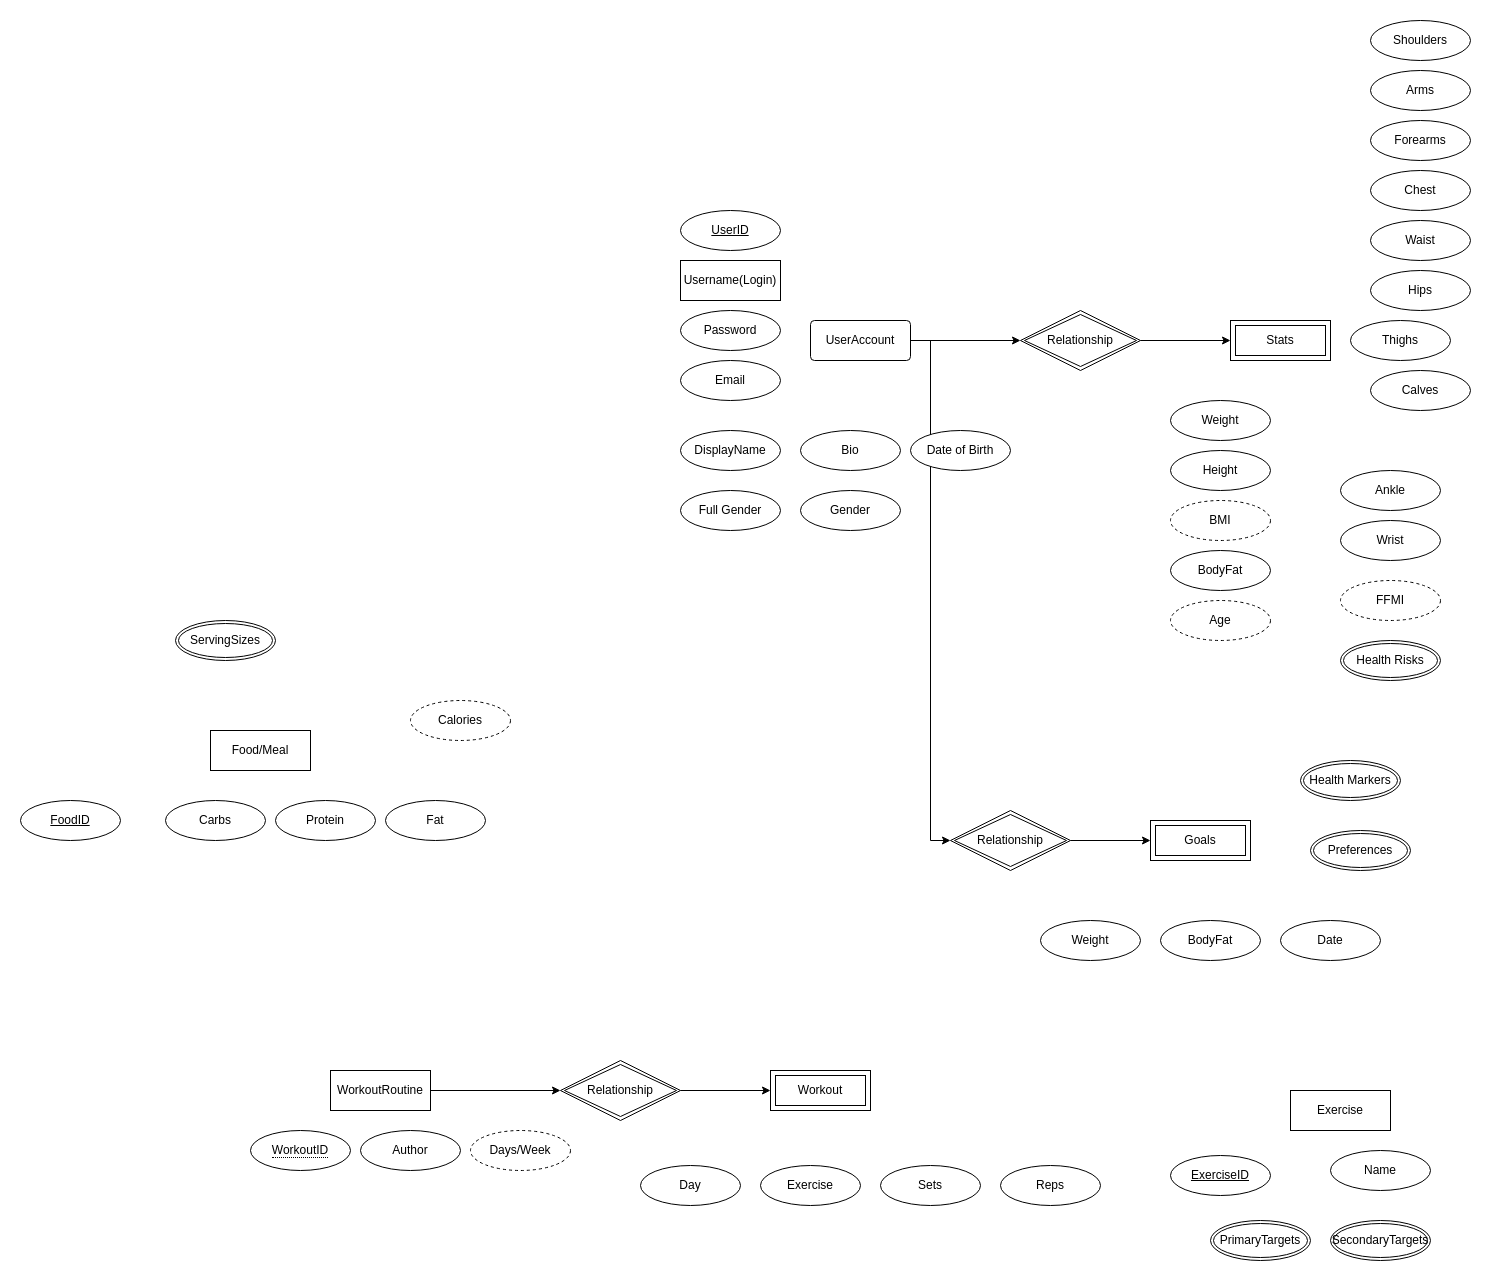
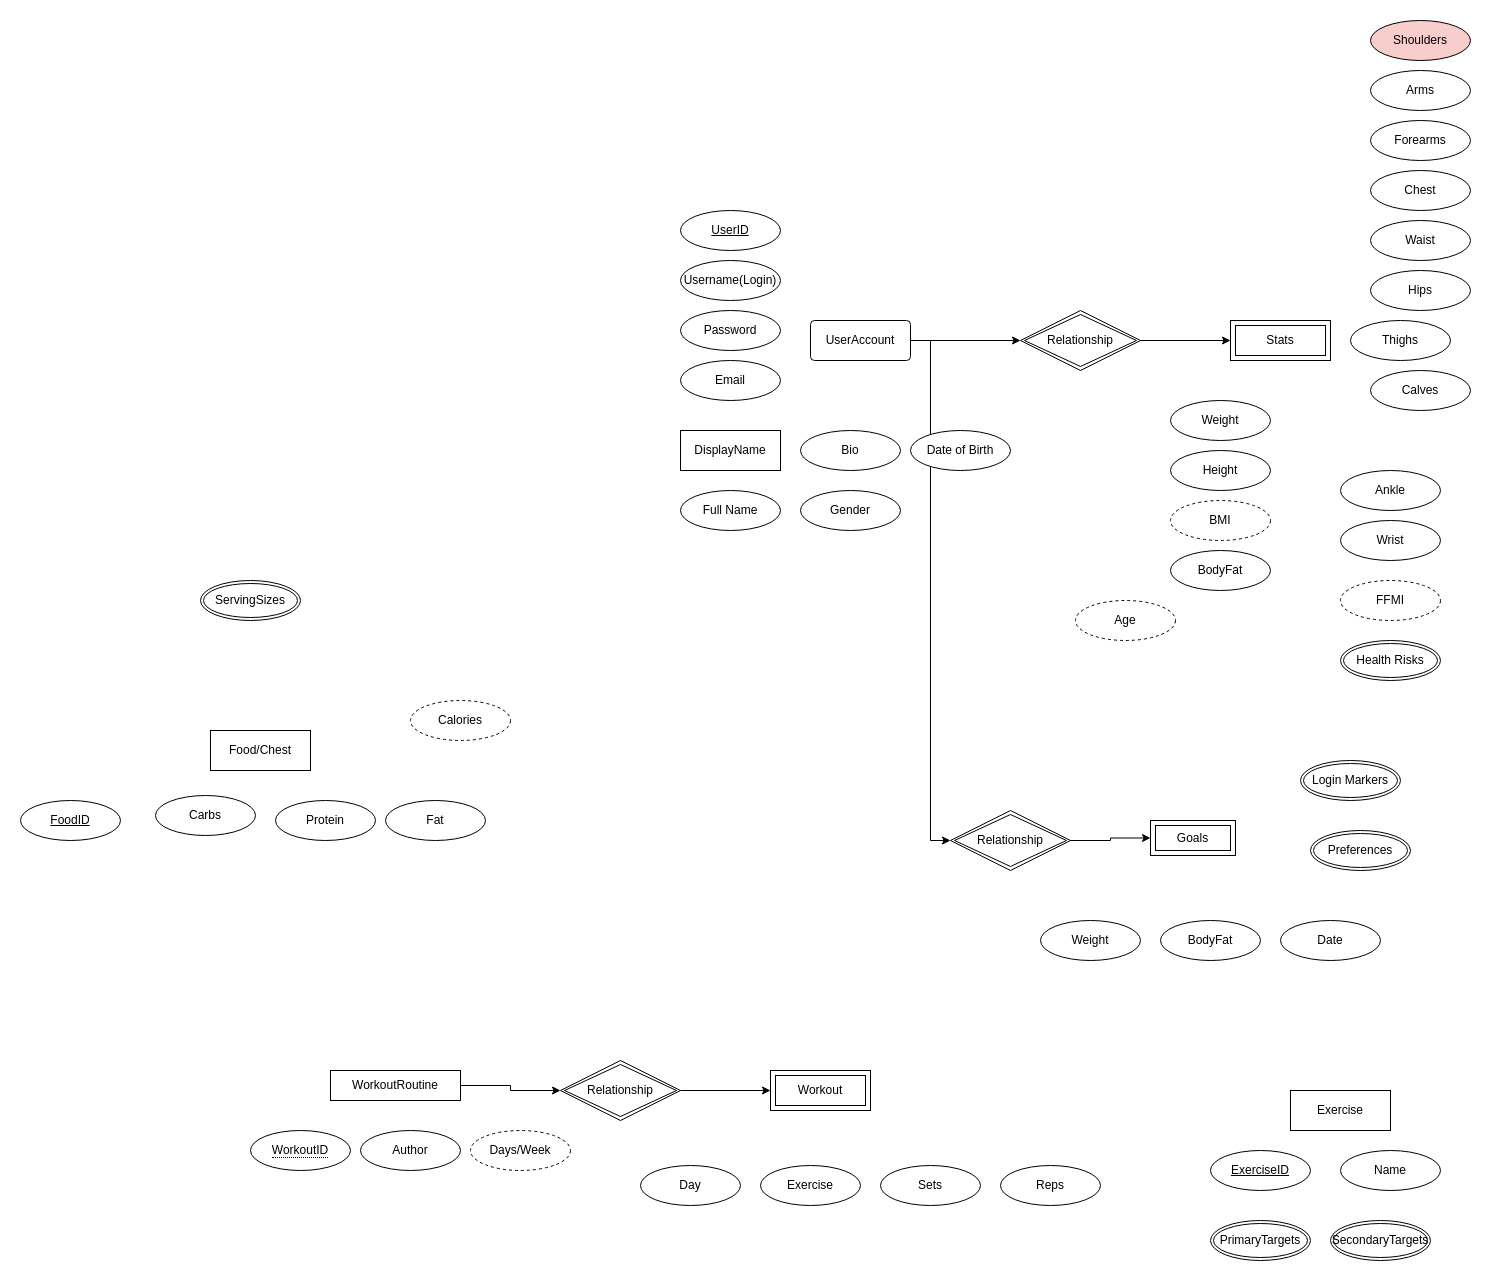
  <mxCell id="0" />
  <mxCell id="1" parent="0" />
  <mxCell id="2" style="edgeStyle=orthogonalEdgeStyle;rounded=0;orthogonalLoop=1;jettySize=auto;html=1;exitX=1;exitY=0.5;exitDx=0;exitDy=0;" edge="1" parent="1" source="4" target="15"><mxGeometry relative="1" as="geometry" /></mxCell>
  <mxCell id="3" style="edgeStyle=orthogonalEdgeStyle;rounded=0;orthogonalLoop=1;jettySize=auto;html=1;exitX=1;exitY=0.5;exitDx=0;exitDy=0;entryX=0;entryY=0.5;entryDx=0;entryDy=0;" edge="1" parent="1" source="4" target="35"><mxGeometry relative="1" as="geometry" /></mxCell>
  <mxCell id="4" value="UserAccount" style="rounded=1;arcSize=10;whiteSpace=wrap;html=1;align=center;" vertex="1" parent="1"><mxGeometry x="810" y="320" width="100" height="40" as="geometry" /></mxCell>
- <mxCell id="5" value="Username(Login)" style="whiteSpace=wrap;html=1;align=center;rounded=0;" vertex="1" parent="1"><mxGeometry x="680" y="260" width="100" height="40" as="geometry" /></mxCell>
+ <mxCell id="5" value="Username(Login)" style="ellipse;whiteSpace=wrap;html=1;align=center;" vertex="1" parent="1"><mxGeometry x="680" y="260" width="100" height="40" as="geometry" /></mxCell>
  <mxCell id="6" value="Password" style="ellipse;whiteSpace=wrap;html=1;align=center;" vertex="1" parent="1"><mxGeometry x="680" y="310" width="100" height="40" as="geometry" /></mxCell>
  <mxCell id="7" value="UserID" style="ellipse;whiteSpace=wrap;html=1;align=center;fontStyle=4;" vertex="1" parent="1"><mxGeometry x="680" y="210" width="100" height="40" as="geometry" /></mxCell>
  <mxCell id="8" value="Bio" style="ellipse;whiteSpace=wrap;html=1;align=center;" vertex="1" parent="1"><mxGeometry x="800" y="430" width="100" height="40" as="geometry" /></mxCell>
  <mxCell id="9" value="Date of Birth" style="ellipse;whiteSpace=wrap;html=1;align=center;" vertex="1" parent="1"><mxGeometry x="910" y="430" width="100" height="40" as="geometry" /></mxCell>
- <mxCell id="10" value="DisplayName" style="ellipse;whiteSpace=wrap;html=1;align=center;" vertex="1" parent="1"><mxGeometry x="680" y="430" width="100" height="40" as="geometry" /></mxCell>
- <mxCell id="11" value="Full Gender" style="ellipse;whiteSpace=wrap;html=1;align=center;" vertex="1" parent="1"><mxGeometry x="680" y="490" width="100" height="40" as="geometry" /></mxCell>
+ <mxCell id="10" value="DisplayName" style="whiteSpace=wrap;html=1;align=center;rounded=0;" vertex="1" parent="1"><mxGeometry x="680" y="430" width="100" height="40" as="geometry" /></mxCell>
+ <mxCell id="11" value="Full Name" style="ellipse;whiteSpace=wrap;html=1;align=center;" vertex="1" parent="1"><mxGeometry x="680" y="490" width="100" height="40" as="geometry" /></mxCell>
  <mxCell id="12" value="Gender" style="ellipse;whiteSpace=wrap;html=1;align=center;" vertex="1" parent="1"><mxGeometry x="800" y="490" width="100" height="40" as="geometry" /></mxCell>
  <mxCell id="13" value="Email" style="ellipse;whiteSpace=wrap;html=1;align=center;" vertex="1" parent="1"><mxGeometry x="680" y="360" width="100" height="40" as="geometry" /></mxCell>
  <mxCell id="14" style="edgeStyle=orthogonalEdgeStyle;rounded=0;orthogonalLoop=1;jettySize=auto;html=1;exitX=1;exitY=0.5;exitDx=0;exitDy=0;" edge="1" parent="1" source="15" target="16"><mxGeometry relative="1" as="geometry" /></mxCell>
  <mxCell id="15" value="Relationship" style="shape=rhombus;double=1;perimeter=rhombusPerimeter;whiteSpace=wrap;html=1;align=center;" vertex="1" parent="1"><mxGeometry x="1020" y="310" width="120" height="60" as="geometry" /></mxCell>
  <mxCell id="16" value="Stats" style="shape=ext;margin=3;double=1;whiteSpace=wrap;html=1;align=center;" vertex="1" parent="1"><mxGeometry x="1230" y="320" width="100" height="40" as="geometry" /></mxCell>
  <mxCell id="17" value="Weight" style="ellipse;whiteSpace=wrap;html=1;align=center;" vertex="1" parent="1"><mxGeometry x="1170" y="400" width="100" height="40" as="geometry" /></mxCell>
  <mxCell id="18" value="Height" style="ellipse;whiteSpace=wrap;html=1;align=center;" vertex="1" parent="1"><mxGeometry x="1170" y="450" width="100" height="40" as="geometry" /></mxCell>
  <mxCell id="19" value="BodyFat" style="ellipse;whiteSpace=wrap;html=1;align=center;" vertex="1" parent="1"><mxGeometry x="1170" y="550" width="100" height="40" as="geometry" /></mxCell>
- <mxCell id="20" value="Age" style="ellipse;whiteSpace=wrap;html=1;align=center;dashed=1;" vertex="1" parent="1"><mxGeometry x="1170" y="600" width="100" height="40" as="geometry" /></mxCell>
+ <mxCell id="20" value="Age" style="ellipse;whiteSpace=wrap;html=1;align=center;dashed=1;" vertex="1" parent="1"><mxGeometry x="1075" y="600" width="100" height="40" as="geometry" /></mxCell>
  <mxCell id="21" value="BMI" style="ellipse;whiteSpace=wrap;html=1;align=center;dashed=1;" vertex="1" parent="1"><mxGeometry x="1170" y="500" width="100" height="40" as="geometry" /></mxCell>
  <mxCell id="22" value="Chest" style="ellipse;whiteSpace=wrap;html=1;align=center;" vertex="1" parent="1"><mxGeometry x="1370" width="100" height="40" as="geometry" y="170" /></mxCell>
  <mxCell id="23" value="Waist" style="ellipse;whiteSpace=wrap;html=1;align=center;" vertex="1" parent="1"><mxGeometry x="1370" y="220" width="100" height="40" as="geometry" /></mxCell>
  <mxCell id="24" value="Hips" style="ellipse;whiteSpace=wrap;html=1;align=center;" vertex="1" parent="1"><mxGeometry x="1370" y="270" width="100" height="40" as="geometry" /></mxCell>
  <mxCell id="25" value="Thighs" style="ellipse;whiteSpace=wrap;html=1;align=center;" vertex="1" parent="1"><mxGeometry x="1350" y="320" width="100" height="40" as="geometry" /></mxCell>
  <mxCell id="26" value="Forearms" style="ellipse;whiteSpace=wrap;html=1;align=center;" vertex="1" parent="1"><mxGeometry x="1370" y="120" width="100" height="40" as="geometry" /></mxCell>
  <mxCell id="27" value="Calves" style="ellipse;whiteSpace=wrap;html=1;align=center;" vertex="1" parent="1"><mxGeometry x="1370" y="370" width="100" height="40" as="geometry" /></mxCell>
- <mxCell id="28" value="Shoulders&lt;br&gt;" style="ellipse;whiteSpace=wrap;html=1;align=center;" vertex="1" parent="1"><mxGeometry x="1370" y="20" width="100" height="40" as="geometry" /></mxCell>
+ <mxCell id="28" value="Shoulders&lt;br&gt;" style="ellipse;whiteSpace=wrap;html=1;align=center;fillColor=#f8cecc;" vertex="1" parent="1"><mxGeometry x="1370" y="20" width="100" height="40" as="geometry" /></mxCell>
  <mxCell id="29" value="Arms" style="ellipse;whiteSpace=wrap;html=1;align=center;" vertex="1" parent="1"><mxGeometry x="1370" y="70" width="100" height="40" as="geometry" /></mxCell>
  <mxCell id="30" value="Wrist" style="ellipse;whiteSpace=wrap;html=1;align=center;" vertex="1" parent="1"><mxGeometry x="1340" y="520" width="100" height="40" as="geometry" /></mxCell>
  <mxCell id="31" value="Ankle" style="ellipse;whiteSpace=wrap;html=1;align=center;" vertex="1" parent="1"><mxGeometry x="1340" y="470" width="100" height="40" as="geometry" /></mxCell>
  <mxCell id="32" value="FFMI" style="ellipse;whiteSpace=wrap;html=1;align=center;dashed=1;" vertex="1" parent="1"><mxGeometry x="1340" y="580" width="100" height="40" as="geometry" /></mxCell>
  <mxCell id="33" value="Health Risks" style="ellipse;shape=doubleEllipse;margin=3;whiteSpace=wrap;html=1;align=center;" vertex="1" parent="1"><mxGeometry x="1340" y="640" width="100" height="40" as="geometry" /></mxCell>
  <mxCell id="34" style="edgeStyle=orthogonalEdgeStyle;rounded=0;orthogonalLoop=1;jettySize=auto;html=1;exitX=1;exitY=0.5;exitDx=0;exitDy=0;entryX=0;entryY=0.5;entryDx=0;entryDy=0;" edge="1" parent="1" source="35" target="36"><mxGeometry relative="1" as="geometry" /></mxCell>
  <mxCell id="35" value="Relationship" style="shape=rhombus;double=1;perimeter=rhombusPerimeter;whiteSpace=wrap;html=1;align=center;" vertex="1" parent="1"><mxGeometry x="950" y="810" width="120" height="60" as="geometry" /></mxCell>
- <mxCell id="36" value="Goals" style="shape=ext;margin=3;double=1;whiteSpace=wrap;html=1;align=center;" vertex="1" parent="1"><mxGeometry x="1150" y="820" width="100" height="40" as="geometry" /></mxCell>
+ <mxCell id="36" value="Goals" style="shape=ext;margin=3;double=1;whiteSpace=wrap;html=1;align=center;" vertex="1" parent="1"><mxGeometry x="1150" y="820" width="85" height="35" as="geometry" /></mxCell>
  <mxCell id="37" value="Weight" style="ellipse;whiteSpace=wrap;html=1;align=center;" vertex="1" parent="1"><mxGeometry x="1040" y="920" width="100" height="40" as="geometry" /></mxCell>
  <mxCell id="38" value="BodyFat" style="ellipse;whiteSpace=wrap;html=1;align=center;" vertex="1" parent="1"><mxGeometry x="1160" y="920" width="100" height="40" as="geometry" /></mxCell>
  <mxCell id="39" value="Date" style="ellipse;whiteSpace=wrap;html=1;align=center;" vertex="1" parent="1"><mxGeometry x="1280" y="920" width="100" height="40" as="geometry" /></mxCell>
  <mxCell id="40" value="Preferences" style="ellipse;shape=doubleEllipse;margin=3;whiteSpace=wrap;html=1;align=center;" vertex="1" parent="1"><mxGeometry x="1310" y="830" width="100" height="40" as="geometry" /></mxCell>
- <mxCell id="41" value="Health Markers" style="ellipse;shape=doubleEllipse;margin=3;whiteSpace=wrap;html=1;align=center;" vertex="1" parent="1"><mxGeometry x="1300" y="760" width="100" height="40" as="geometry" /></mxCell>
+ <mxCell id="41" value="Login Markers" style="ellipse;shape=doubleEllipse;margin=3;whiteSpace=wrap;html=1;align=center;" vertex="1" parent="1"><mxGeometry x="1300" y="760" width="100" height="40" as="geometry" /></mxCell>
  <mxCell id="42" style="edgeStyle=orthogonalEdgeStyle;rounded=0;orthogonalLoop=1;jettySize=auto;html=1;exitX=1;exitY=0.5;exitDx=0;exitDy=0;entryX=0;entryY=0.5;entryDx=0;entryDy=0;" edge="1" parent="1" source="43" target="48"><mxGeometry relative="1" as="geometry" /></mxCell>
- <mxCell id="43" value="WorkoutRoutine" style="whiteSpace=wrap;html=1;align=center;" vertex="1" parent="1"><mxGeometry x="330" y="1070" width="100" height="40" as="geometry" /></mxCell>
+ <mxCell id="43" value="WorkoutRoutine" style="whiteSpace=wrap;html=1;align=center;" vertex="1" parent="1"><mxGeometry x="330" y="1070" width="130" height="30" as="geometry" /></mxCell>
  <mxCell id="44" value="Workout" style="shape=ext;margin=3;double=1;whiteSpace=wrap;html=1;align=center;" vertex="1" parent="1"><mxGeometry x="770" y="1070" width="100" height="40" as="geometry" /></mxCell>
  <mxCell id="45" value="Exercise" style="whiteSpace=wrap;html=1;align=center;" vertex="1" parent="1"><mxGeometry x="1290" y="1090" width="100" height="40" as="geometry" /></mxCell>
  <mxCell id="46" value="&lt;span style=&quot;border-bottom: 1px dotted&quot;&gt;WorkoutID&lt;/span&gt;" style="ellipse;whiteSpace=wrap;html=1;align=center;" vertex="1" parent="1"><mxGeometry x="250" y="1130" width="100" height="40" as="geometry" /></mxCell>
  <mxCell id="47" style="edgeStyle=orthogonalEdgeStyle;rounded=0;orthogonalLoop=1;jettySize=auto;html=1;exitX=1;exitY=0.5;exitDx=0;exitDy=0;entryX=0;entryY=0.5;entryDx=0;entryDy=0;" edge="1" parent="1" source="48" target="44"><mxGeometry relative="1" as="geometry"><mxPoint x="710" y="1090" as="targetPoint" /></mxGeometry></mxCell>
  <mxCell id="48" value="Relationship" style="shape=rhombus;double=1;perimeter=rhombusPerimeter;whiteSpace=wrap;html=1;align=center;" vertex="1" parent="1"><mxGeometry x="560" y="1060" width="120" height="60" as="geometry" /></mxCell>
  <mxCell id="49" value="Author" style="ellipse;whiteSpace=wrap;html=1;align=center;" vertex="1" parent="1"><mxGeometry x="360" y="1130" width="100" height="40" as="geometry" /></mxCell>
  <mxCell id="50" value="Days/Week" style="ellipse;whiteSpace=wrap;html=1;align=center;dashed=1;" vertex="1" parent="1"><mxGeometry x="470" y="1130" width="100" height="40" as="geometry" /></mxCell>
- <mxCell id="51" value="ExerciseID" style="ellipse;whiteSpace=wrap;html=1;align=center;fontStyle=4;" vertex="1" parent="1"><mxGeometry x="1170" y="1155" width="100" height="40" as="geometry" /></mxCell>
- <mxCell id="52" value="Name" style="ellipse;whiteSpace=wrap;html=1;align=center;" vertex="1" parent="1"><mxGeometry x="1330" y="1150" width="100" height="40" as="geometry" /></mxCell>
+ <mxCell id="51" value="ExerciseID" style="ellipse;whiteSpace=wrap;html=1;align=center;fontStyle=4;" vertex="1" parent="1"><mxGeometry x="1210" y="1150" width="100" height="40" as="geometry" /></mxCell>
+ <mxCell id="52" value="Name" style="ellipse;whiteSpace=wrap;html=1;align=center;" vertex="1" parent="1"><mxGeometry x="1340" y="1150" width="100" height="40" as="geometry" /></mxCell>
  <mxCell id="53" value="PrimaryTargets" style="ellipse;shape=doubleEllipse;margin=3;whiteSpace=wrap;html=1;align=center;" vertex="1" parent="1"><mxGeometry x="1210" y="1220" width="100" height="40" as="geometry" /></mxCell>
  <mxCell id="54" value="SecondaryTargets" style="ellipse;shape=doubleEllipse;margin=3;whiteSpace=wrap;html=1;align=center;" vertex="1" parent="1"><mxGeometry x="1330" y="1220" width="100" height="40" as="geometry" /></mxCell>
  <mxCell id="55" value="Day" style="ellipse;whiteSpace=wrap;html=1;align=center;" vertex="1" parent="1"><mxGeometry x="640" y="1165" width="100" height="40" as="geometry" /></mxCell>
  <mxCell id="56" value="Exercise" style="ellipse;whiteSpace=wrap;html=1;align=center;" vertex="1" parent="1"><mxGeometry x="760" y="1165" width="100" height="40" as="geometry" /></mxCell>
  <mxCell id="57" value="Sets" style="ellipse;whiteSpace=wrap;html=1;align=center;" vertex="1" parent="1"><mxGeometry x="880" y="1165" width="100" height="40" as="geometry" /></mxCell>
  <mxCell id="58" value="Reps" style="ellipse;whiteSpace=wrap;html=1;align=center;" vertex="1" parent="1"><mxGeometry x="1000" y="1165" width="100" height="40" as="geometry" /></mxCell>
- <mxCell id="59" value="Food/Meal" style="whiteSpace=wrap;html=1;align=center;" vertex="1" parent="1"><mxGeometry x="210" y="730" width="100" height="40" as="geometry" /></mxCell>
+ <mxCell id="59" value="Food/Chest" style="whiteSpace=wrap;html=1;align=center;" vertex="1" parent="1"><mxGeometry x="210" y="730" width="100" height="40" as="geometry" /></mxCell>
  <mxCell id="60" value="FoodID" style="ellipse;whiteSpace=wrap;html=1;align=center;fontStyle=4;" vertex="1" parent="1"><mxGeometry x="20" y="800" width="100" height="40" as="geometry" /></mxCell>
- <mxCell id="61" value="Carbs" style="ellipse;whiteSpace=wrap;html=1;align=center;" vertex="1" parent="1"><mxGeometry x="165" y="800" width="100" height="40" as="geometry" /></mxCell>
+ <mxCell id="61" value="Carbs" style="ellipse;whiteSpace=wrap;html=1;align=center;" vertex="1" parent="1"><mxGeometry x="155" y="795" width="100" height="40" as="geometry" /></mxCell>
  <mxCell id="62" value="Protein" style="ellipse;whiteSpace=wrap;html=1;align=center;" vertex="1" parent="1"><mxGeometry x="275" y="800" width="100" height="40" as="geometry" /></mxCell>
  <mxCell id="63" value="Fat" style="ellipse;whiteSpace=wrap;html=1;align=center;" vertex="1" parent="1"><mxGeometry x="385" y="800" width="100" height="40" as="geometry" /></mxCell>
  <mxCell id="64" value="Calories" style="ellipse;whiteSpace=wrap;html=1;align=center;dashed=1;" vertex="1" parent="1"><mxGeometry x="410" y="700" width="100" height="40" as="geometry" /></mxCell>
- <mxCell id="65" value="ServingSizes" style="ellipse;shape=doubleEllipse;margin=3;whiteSpace=wrap;html=1;align=center;" vertex="1" parent="1"><mxGeometry x="175" y="620" width="100" height="40" as="geometry" /></mxCell>
+ <mxCell id="65" value="ServingSizes" style="ellipse;shape=doubleEllipse;margin=3;whiteSpace=wrap;html=1;align=center;" vertex="1" parent="1"><mxGeometry x="200" y="580" width="100" height="40" as="geometry" /></mxCell>
